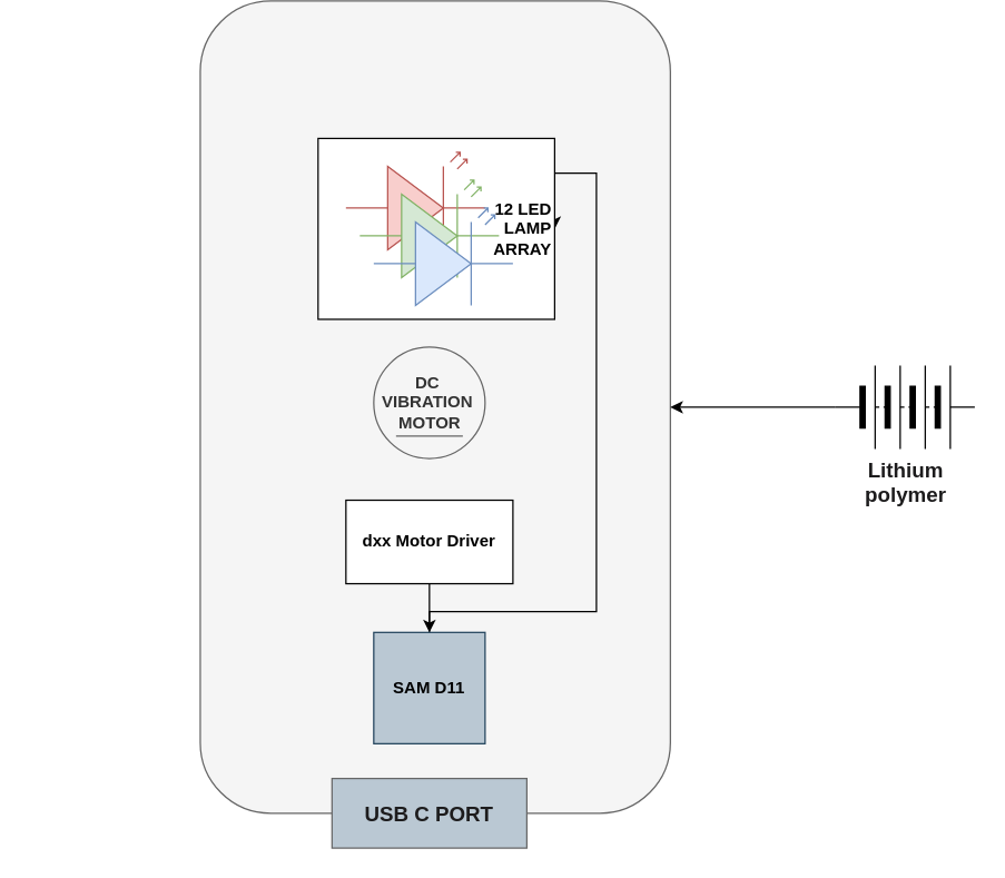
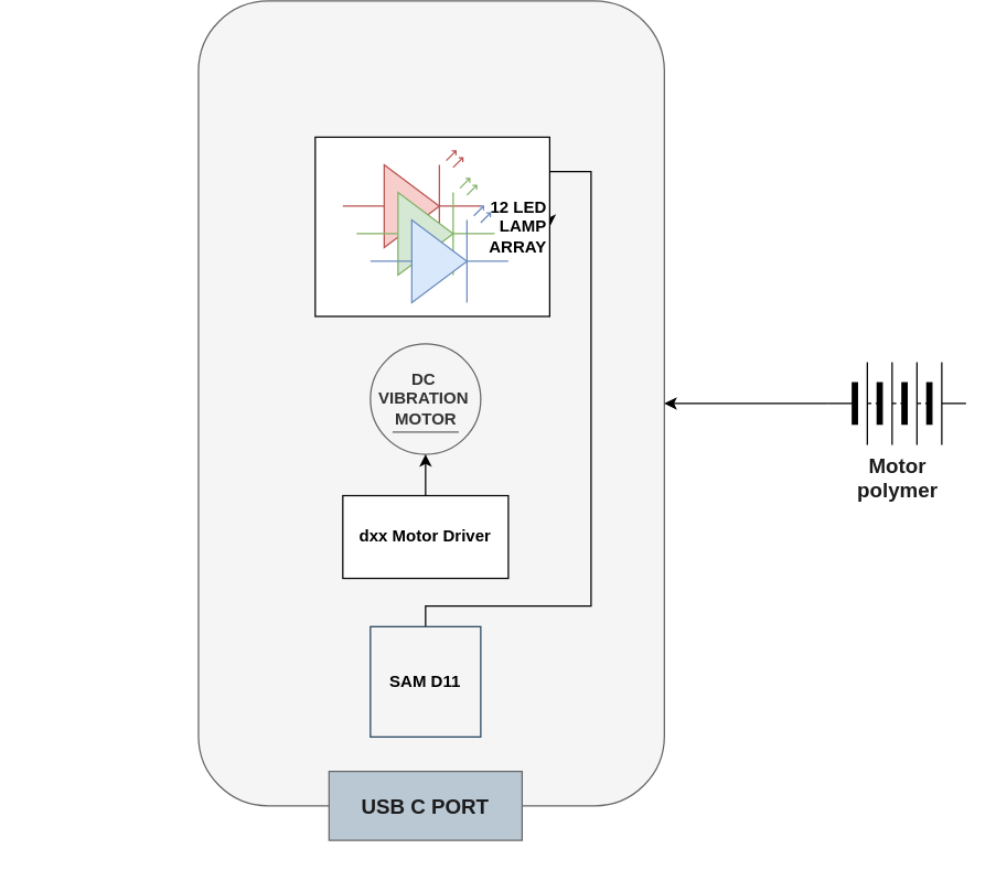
  <mxCell id="0" />
  <mxCell id="1" parent="0" />
  <mxCell id="2" value="" style="rounded=1;whiteSpace=wrap;html=1;rotation=90;fillColor=#f5f5f5;strokeColor=#666666;fontColor=#333333;" vertex="1" parent="1"><mxGeometry x="20.35" y="44.22" width="583.75" height="337.81" as="geometry" /></mxCell>
  <mxCell id="3" value="&lt;div style=&quot;font-size: 12px;&quot;&gt;&lt;b&gt;DC&amp;nbsp;&lt;/b&gt;&lt;/div&gt;&lt;div style=&quot;font-size: 12px;&quot;&gt;&lt;b&gt;VIBRATION&amp;nbsp;&lt;/b&gt;&lt;/div&gt;&lt;div style=&quot;font-size: 12px;&quot;&gt;&lt;b&gt;MOTOR&lt;/b&gt;&lt;/div&gt;" style="dashed=0;outlineConnect=0;align=center;html=1;shape=mxgraph.pid.engines.electric_motor_(dc);fontSize=45;fillColor=#f5f5f5;fontColor=#333333;strokeColor=#666666;" vertex="1" parent="1"><mxGeometry x="268" y="170" width="80" height="80" as="geometry" /></mxCell>
- <mxCell id="4" style="edgeStyle=orthogonalEdgeStyle;rounded=0;orthogonalLoop=1;jettySize=auto;html=1;" edge="1" parent="1" source="5" target="7"><mxGeometry relative="1" as="geometry" /></mxCell>
+ <mxCell id="4" style="edgeStyle=orthogonalEdgeStyle;rounded=0;orthogonalLoop=1;jettySize=auto;html=1;entryX=0.5;entryY=1;entryDx=0;entryDy=0;entryPerimeter=0;" edge="1" parent="1" source="5" target="3"><mxGeometry relative="1" as="geometry" /></mxCell>
  <mxCell id="5" value="&lt;b&gt;dxx Motor Driver&lt;/b&gt;" style="rounded=0;whiteSpace=wrap;html=1;" vertex="1" parent="1"><mxGeometry x="248" y="280" width="120" height="60" as="geometry" /></mxCell>
  <mxCell id="6" style="edgeStyle=orthogonalEdgeStyle;rounded=0;orthogonalLoop=1;jettySize=auto;html=1;entryX=1;entryY=0.5;entryDx=0;entryDy=0;" edge="1" parent="1" source="7" target="12"><mxGeometry relative="1" as="geometry"><Array as="points"><mxPoint x="308" y="360" /><mxPoint x="428" y="360" /><mxPoint x="428" y="45" /></Array></mxGeometry></mxCell>
- <mxCell id="7" value="&lt;b&gt;SAM D11&lt;/b&gt;" style="whiteSpace=wrap;html=1;aspect=fixed;fillColor=#bac8d3;strokeColor=#23445d;" vertex="1" parent="1"><mxGeometry x="268" y="375" width="80" height="80" as="geometry" /></mxCell>
+ <mxCell id="7" value="&lt;b&gt;SAM D11&lt;/b&gt;" style="whiteSpace=wrap;html=1;aspect=fixed;fillColor=#f5f5f5;strokeColor=#23445d;" vertex="1" parent="1"><mxGeometry x="268" y="375" width="80" height="80" as="geometry" /></mxCell>
  <mxCell id="8" style="edgeStyle=orthogonalEdgeStyle;rounded=0;orthogonalLoop=1;jettySize=auto;html=1;entryX=0.5;entryY=0;entryDx=0;entryDy=0;" edge="1" parent="1" source="9" target="2"><mxGeometry relative="1" as="geometry" /></mxCell>
- <mxCell id="9" value="&lt;span style=&quot;color: rgb(29, 28, 29); font-family: Slack-Lato, Slack-Fractions, appleLogo, sans-serif; font-size: 15px; font-variant-ligatures: common-ligatures; text-align: left; text-wrap: wrap; background-color: rgb(255, 255, 255);&quot;&gt;&lt;b&gt;Lithium polymer&lt;/b&gt;&lt;/span&gt;" style="pointerEvents=1;verticalLabelPosition=bottom;shadow=0;dashed=0;align=center;html=1;verticalAlign=top;shape=mxgraph.electrical.miscellaneous.batteryStack;" vertex="1" parent="1"><mxGeometry x="599.88" y="183.13" width="100" height="60" as="geometry" /></mxCell>
+ <mxCell id="9" value="&lt;span style=&quot;color: rgb(29, 28, 29); font-family: Slack-Lato, Slack-Fractions, appleLogo, sans-serif; font-size: 15px; font-variant-ligatures: common-ligatures; text-align: left; text-wrap: wrap; background-color: rgb(255, 255, 255);&quot;&gt;&lt;b&gt;Motor polymer&lt;/b&gt;&lt;/span&gt;" style="pointerEvents=1;verticalLabelPosition=bottom;shadow=0;dashed=0;align=center;html=1;verticalAlign=top;shape=mxgraph.electrical.miscellaneous.batteryStack;" vertex="1" parent="1"><mxGeometry x="599.88" y="183.13" width="100" height="60" as="geometry" /></mxCell>
  <mxCell id="10" value="&lt;font face=&quot;Slack-Lato, Slack-Fractions, appleLogo, sans-serif&quot; color=&quot;#1d1c1d&quot;&gt;&lt;span style=&quot;font-size: 15px; font-variant-ligatures: common-ligatures;&quot;&gt;&lt;b&gt;USB C PORT&lt;/b&gt;&lt;/span&gt;&lt;/font&gt;" style="rounded=0;whiteSpace=wrap;html=1;fillColor=#bac8d3;fontColor=#333333;strokeColor=#666666;" vertex="1" parent="1"><mxGeometry x="238" y="480" width="140" height="50" as="geometry" /></mxCell>
  <mxCell id="11" value="" style="group" vertex="1" connectable="0" parent="1"><mxGeometry x="228" y="20" width="170" height="130" as="geometry" /></mxCell>
  <mxCell id="12" value="&lt;b&gt;12 LED&lt;/b&gt;&lt;div&gt;&lt;b&gt;LAMP&lt;/b&gt;&lt;/div&gt;&lt;div style=&quot;&quot;&gt;&lt;b&gt;ARRAY&lt;/b&gt;&lt;/div&gt;" style="rounded=0;whiteSpace=wrap;html=1;align=right;" vertex="1" parent="11"><mxGeometry width="170" height="130" as="geometry" /></mxCell>
  <mxCell id="13" value="" style="group" vertex="1" connectable="0" parent="11"><mxGeometry x="20" y="10" width="120" height="110" as="geometry" /></mxCell>
  <mxCell id="14" value="" style="verticalLabelPosition=bottom;shadow=0;dashed=0;align=center;html=1;verticalAlign=top;shape=mxgraph.electrical.opto_electronics.led_2;pointerEvents=1;fillColor=#f8cecc;strokeColor=#b85450;" vertex="1" parent="13"><mxGeometry width="100" height="70" as="geometry" /></mxCell>
  <mxCell id="15" value="" style="group" vertex="1" connectable="0" parent="13"><mxGeometry x="10" y="20" width="110" height="90" as="geometry" /></mxCell>
  <mxCell id="16" value="" style="verticalLabelPosition=bottom;shadow=0;dashed=0;align=center;html=1;verticalAlign=top;shape=mxgraph.electrical.opto_electronics.led_2;pointerEvents=1;fillColor=#d5e8d4;strokeColor=#82b366;" vertex="1" parent="15"><mxGeometry width="100" height="70" as="geometry" /></mxCell>
  <mxCell id="17" value="" style="verticalLabelPosition=bottom;shadow=0;dashed=0;align=center;html=1;verticalAlign=top;shape=mxgraph.electrical.opto_electronics.led_2;pointerEvents=1;fillColor=#dae8fc;strokeColor=#6c8ebf;" vertex="1" parent="15"><mxGeometry x="10" y="20" width="100" height="70" as="geometry" /></mxCell>
